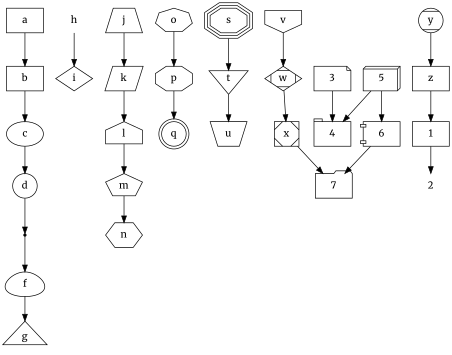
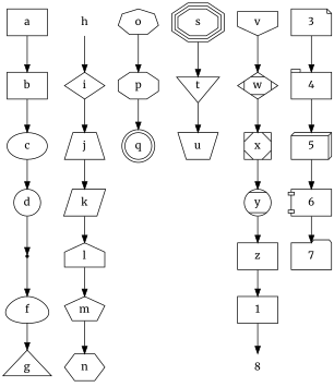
  digraph {
    fontname=Merriweather
    node [fontname=Merriweather]
    edge [fontname=Merriweather]
    a [shape=box]
    b [shape=polygon]
    c [shape=ellipse]
    d [shape=circle]
    e [shape=point]
    f [shape=egg]
    g [shape=triangle]
    h [shape=plaintext]
    i [shape=diamond]
    j [shape=trapezium]
    k [shape=parallelogram]
    l [shape=house]
    m [shape=pentagon]
    n [shape=hexagon]
    o [shape=septagon]
    p [shape=octagon]
    q [shape=doublecircle]
    s [shape=tripleoctagon]
    t [shape=invtriangle]
    u [shape=invtrapezium]
    v [shape=invhouse]
    w [shape=Mdiamond]
    x [shape=Msquare]
    y [shape=Mcircle]
    z [shape=rect]
    1 [shape=rectangle]
-   2 [shape=none]
+   2 [shape=none label=8]
    3 [shape=note]
    4 [shape=tab]
    5 [shape=box3d]
    6 [shape=component]
    7 [shape=folder]
    a -> b
    b -> c
    c -> d
    d -> e
    e -> f
    f -> g
    h -> i
+   i -> j
    j -> k
    k -> l
    l -> m
    m -> n
    o -> p
    p -> q
    s -> t
    t -> u
    v -> w
    w -> x
-   x -> 7
+   x -> y
    y -> z
    z -> 1
    1 -> 2
    3 -> 4
-   5 -> 4
+   4 -> 5
    5 -> 6
    6 -> 7
  }
